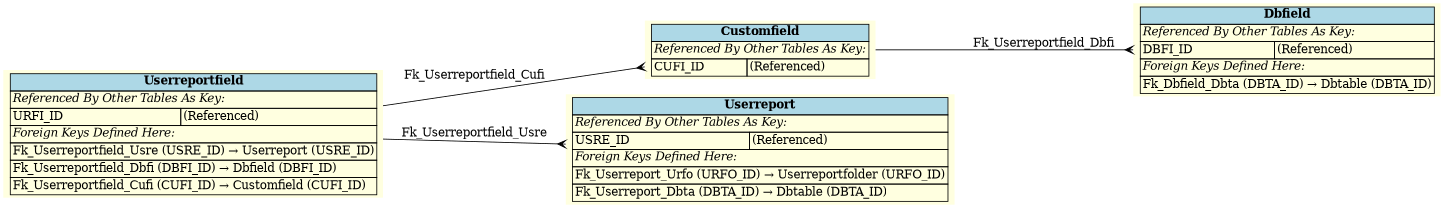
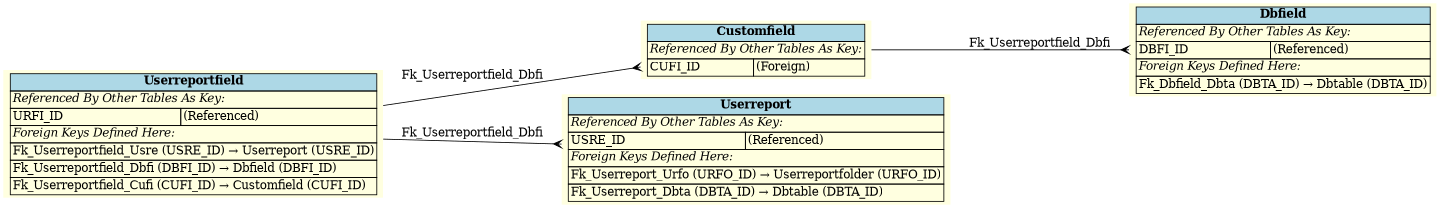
  digraph {
    rankdir=LR
    node [fillcolor=lightyellow shape=plaintext style=filled]
    edge [arrowhead=crow arrowtail=none dir=both labelfontsize=10]
-   n1 [label=<     <TABLE BORDER="0" CELLBORDER="1" CELLSPACING="0" BGCOLOR="lightyellow">       <TR><TD COLSPAN="2" BGCOLOR="lightblue"><B>Customfield</B></TD></TR>       <TR><TD COLSPAN="2" ALIGN="LEFT"><I>Referenced By Other Tables As Key:</I></TD></TR>       <TR><TD ALIGN="LEFT">CUFI_ID</TD><TD ALIGN="LEFT">(Referenced)</TD></TR>     </TABLE>     >]
+   n1 [label=<     <TABLE BORDER="0" CELLBORDER="1" CELLSPACING="0" BGCOLOR="lightyellow">       <TR><TD COLSPAN="2" BGCOLOR="lightblue"><B>Customfield</B></TD></TR>       <TR><TD COLSPAN="2" ALIGN="LEFT"><I>Referenced By Other Tables As Key:</I></TD></TR>       <TR><TD ALIGN="LEFT">CUFI_ID</TD><TD ALIGN="LEFT">(Foreign)</TD></TR>     </TABLE>     >]
    n2 [label=<     <TABLE BORDER="0" CELLBORDER="1" CELLSPACING="0" BGCOLOR="lightyellow">       <TR><TD COLSPAN="2" BGCOLOR="lightblue"><B>Dbfield</B></TD></TR>       <TR><TD COLSPAN="2" ALIGN="LEFT"><I>Referenced By Other Tables As Key:</I></TD></TR>       <TR><TD ALIGN="LEFT">DBFI_ID</TD><TD ALIGN="LEFT">(Referenced)</TD></TR>       <TR><TD COLSPAN="2" ALIGN="LEFT"><I>Foreign Keys Defined Here:</I></TD></TR>       <TR><TD ALIGN="LEFT" COLSPAN="2">Fk_Dbfield_Dbta (DBTA_ID) &rarr; Dbtable (DBTA_ID)</TD></TR>     </TABLE>     >]
    n3 [label=<     <TABLE BORDER="0" CELLBORDER="1" CELLSPACING="0" BGCOLOR="lightyellow">       <TR><TD COLSPAN="2" BGCOLOR="lightblue"><B>Userreport</B></TD></TR>       <TR><TD COLSPAN="2" ALIGN="LEFT"><I>Referenced By Other Tables As Key:</I></TD></TR>       <TR><TD ALIGN="LEFT">USRE_ID</TD><TD ALIGN="LEFT">(Referenced)</TD></TR>       <TR><TD COLSPAN="2" ALIGN="LEFT"><I>Foreign Keys Defined Here:</I></TD></TR>       <TR><TD ALIGN="LEFT" COLSPAN="2">Fk_Userreport_Urfo (URFO_ID) &rarr; Userreportfolder (URFO_ID)</TD></TR>       <TR><TD ALIGN="LEFT" COLSPAN="2">Fk_Userreport_Dbta (DBTA_ID) &rarr; Dbtable (DBTA_ID)</TD></TR>     </TABLE>     >]
    n4 [label=<     <TABLE BORDER="0" CELLBORDER="1" CELLSPACING="0" BGCOLOR="lightyellow">       <TR><TD COLSPAN="2" BGCOLOR="lightblue"><B>Userreportfield</B></TD></TR>       <TR><TD COLSPAN="2" ALIGN="LEFT"><I>Referenced By Other Tables As Key:</I></TD></TR>       <TR><TD ALIGN="LEFT">URFI_ID</TD><TD ALIGN="LEFT">(Referenced)</TD></TR>       <TR><TD COLSPAN="2" ALIGN="LEFT"><I>Foreign Keys Defined Here:</I></TD></TR>       <TR><TD ALIGN="LEFT" COLSPAN="2">Fk_Userreportfield_Usre (USRE_ID) &rarr; Userreport (USRE_ID)</TD></TR>       <TR><TD ALIGN="LEFT" COLSPAN="2">Fk_Userreportfield_Dbfi (DBFI_ID) &rarr; Dbfield (DBFI_ID)</TD></TR>       <TR><TD ALIGN="LEFT" COLSPAN="2">Fk_Userreportfield_Cufi (CUFI_ID) &rarr; Customfield (CUFI_ID)</TD></TR>     </TABLE>     >]
    n1 -> n2 [label=" Fk_Userreportfield_Dbfi "]
-   n4 -> n1 [label=" Fk_Userreportfield_Cufi "]
-   n4 -> n3 [label=" Fk_Userreportfield_Usre "]
+   n4 -> n1 [label=" Fk_Userreportfield_Dbfi "]
+   n4 -> n3 [label=" Fk_Userreportfield_Dbfi "]
  }
